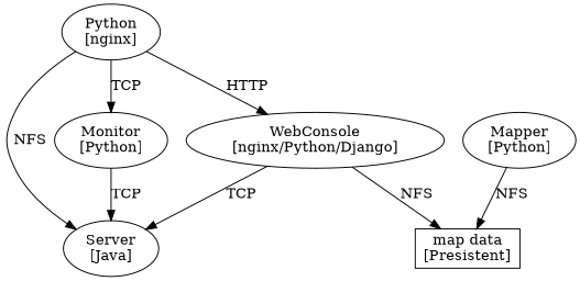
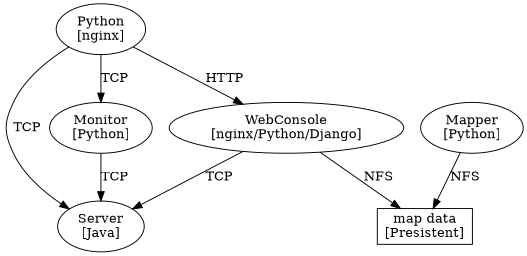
  digraph {
    node [shape=ellipse]
    n1 [label="Python\n[nginx]"]
    n2 [label="Server\n[Java]"]
    n3 [label="Monitor\n[Python]"]
    n4 [label="WebConsole\n[nginx/Python/Django]"]
    n5 [label="map data\n[Presistent]" shape=box]
    n6 [label="Mapper\n[Python]"]
-   n1 -> n2 [label=NFS]
+   n1 -> n2 [label=TCP]
    n1 -> n3 [label=TCP]
    n1 -> n4 [label=HTTP]
    n3 -> n2 [label=TCP]
    n4 -> n2 [label=TCP]
    n4 -> n5 [label=NFS]
    n6 -> n5 [label=NFS]
  }
